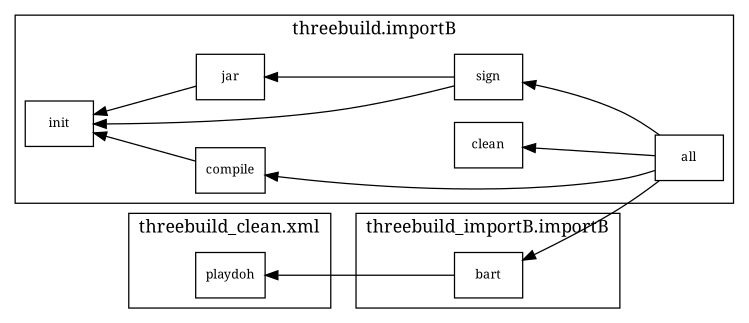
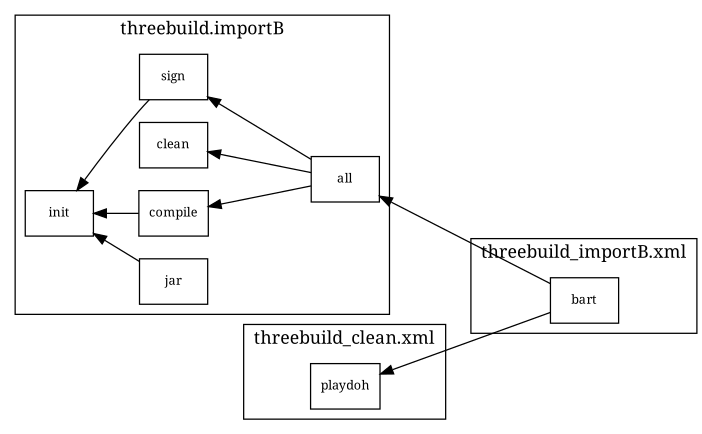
  digraph {
    concentrate=true
    fontname="Noto Serif"
    rankdir=RL
    node [color=black fontname="Noto Serif" fontsize=10 shape=box]
    edge [fontname="Noto Serif" fontsize=8]
    n1 [label=compile]
    n2 [label=init]
    n3 [label=clean]
    n4 [label=all]
    n5 [label=sign]
    n6 [label=jar]
    n7 [label=playdoh]
    n8 [label=bart]
    subgraph cluster_1 {
      label="threebuild.importB"
      n1
      n2
      n3
      n4
      n5
      n6
    }
    subgraph cluster_2 {
      label="threebuild_clean.xml"
      n7
    }
    subgraph cluster_3 {
-     label="threebuild_importB.importB"
+     label="threebuild_importB.xml"
      n8
    }
    n1 -> n2
    n4 -> n1
    n4 -> n3
    n4 -> n5
-   n4 -> n8
+   n8 -> n4
    n5 -> n2
-   n5 -> n6
    n6 -> n2
    n8 -> n7
  }
